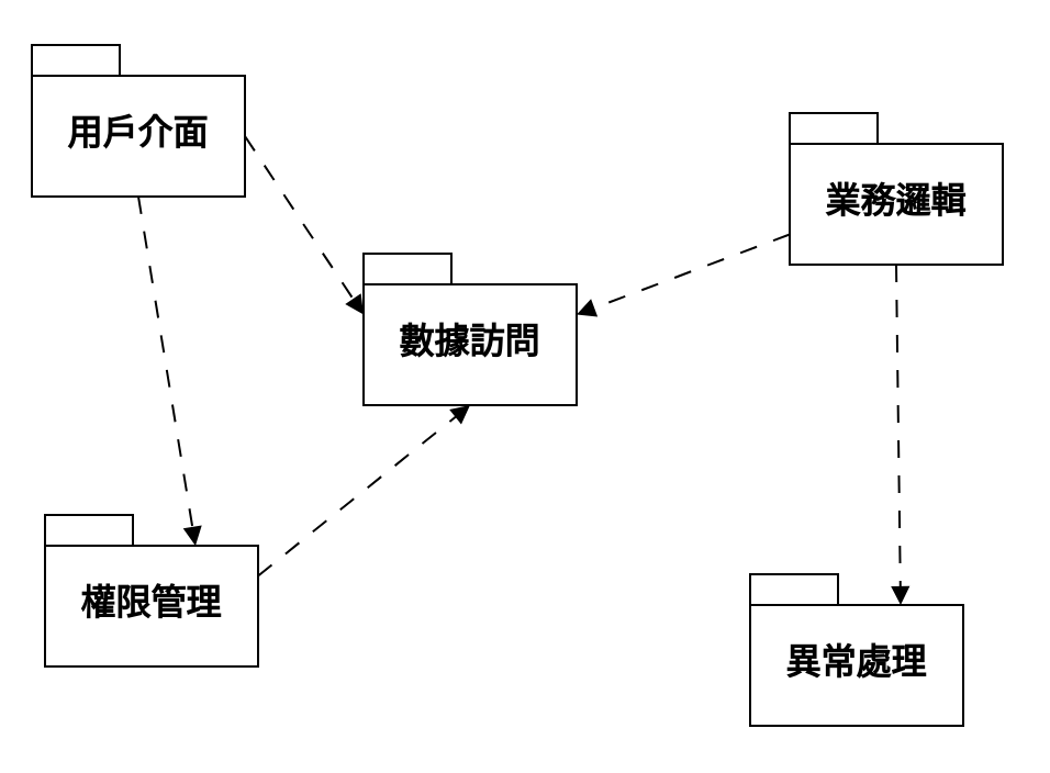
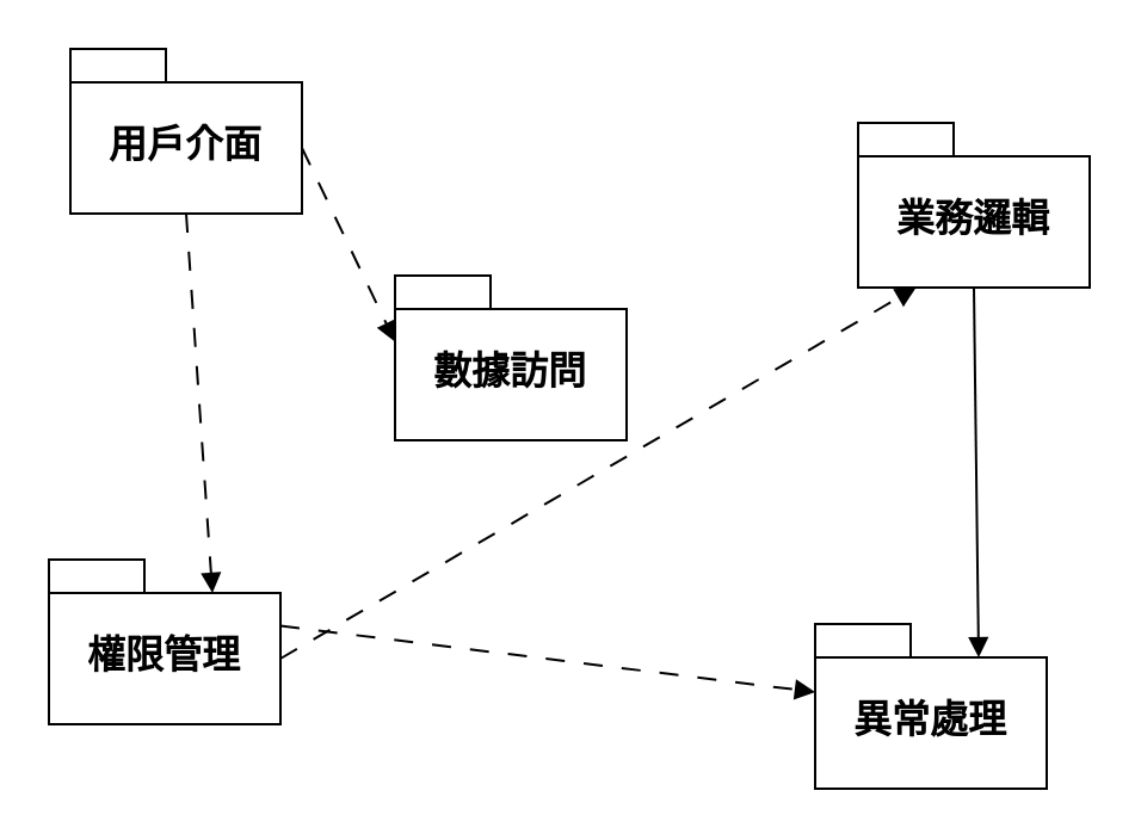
  <mxCell id="0" />
  <mxCell id="1" parent="0" />
- <mxCell id="2" value="用戶介面" style="shape=folder;fontStyle=1;spacingTop=10;tabWidth=40;tabHeight=14;tabPosition=left;html=1;whiteSpace=wrap;fontSize=16;" parent="1" vertex="1"><mxGeometry x="14" y="20" width="97" height="69" as="geometry" /></mxCell>
+ <mxCell id="2" value="用戶介面" style="shape=folder;fontStyle=1;spacingTop=10;tabWidth=40;tabHeight=14;tabPosition=left;html=1;whiteSpace=wrap;fontSize=16;" parent="1" vertex="1"><mxGeometry x="29" y="20" width="97" height="69" as="geometry" /></mxCell>
  <mxCell id="3" value="業務邏輯" style="shape=folder;fontStyle=1;spacingTop=10;tabWidth=40;tabHeight=14;tabPosition=left;html=1;whiteSpace=wrap;fontSize=16;" parent="1" vertex="1"><mxGeometry x="359" y="51" width="97" height="69" as="geometry" /></mxCell>
  <mxCell id="4" value="數據訪問" style="shape=folder;fontStyle=1;spacingTop=10;tabWidth=40;tabHeight=14;tabPosition=left;html=1;whiteSpace=wrap;fontSize=16;" parent="1" vertex="1"><mxGeometry x="165" y="115" width="97" height="69" as="geometry" /></mxCell>
  <mxCell id="5" value="權限管理" style="shape=folder;fontStyle=1;spacingTop=10;tabWidth=40;tabHeight=14;tabPosition=left;html=1;whiteSpace=wrap;fontSize=16;" parent="1" vertex="1"><mxGeometry x="20" y="234" width="97" height="69" as="geometry" /></mxCell>
  <mxCell id="6" value="異常處理" style="shape=folder;fontStyle=1;spacingTop=10;tabWidth=40;tabHeight=14;tabPosition=left;html=1;whiteSpace=wrap;fontSize=16;" parent="1" vertex="1"><mxGeometry x="341" y="261" width="97" height="69" as="geometry" /></mxCell>
  <mxCell id="7" value="" style="html=1;verticalAlign=bottom;labelBackgroundColor=none;endArrow=block;endFill=1;dashed=1;rounded=0;entryX=0;entryY=0;entryDx=68.5;entryDy=14;entryPerimeter=0;exitX=0.5;exitY=1;exitDx=0;exitDy=0;exitPerimeter=0;dashPattern=8 8;" edge="1" parent="1" source="2" target="5"><mxGeometry width="160" relative="1" as="geometry"><mxPoint x="56" y="139" as="sourcePoint" /><mxPoint x="131" y="151" as="targetPoint" /></mxGeometry></mxCell>
  <mxCell id="8" value="" style="html=1;verticalAlign=bottom;labelBackgroundColor=none;endArrow=block;endFill=1;dashed=1;rounded=0;entryX=0;entryY=0;entryDx=0;entryDy=27.75;entryPerimeter=0;exitX=0;exitY=0;exitDx=97;exitDy=41.5;exitPerimeter=0;dashPattern=8 8;" edge="1" parent="1" source="2" target="4"><mxGeometry width="160" relative="1" as="geometry"><mxPoint x="88" y="99" as="sourcePoint" /><mxPoint x="99" y="258" as="targetPoint" /></mxGeometry></mxCell>
- <mxCell id="9" value="" style="html=1;verticalAlign=bottom;labelBackgroundColor=none;endArrow=block;endFill=1;dashed=1;rounded=0;exitX=0;exitY=0;exitDx=0;exitDy=55.25;exitPerimeter=0;dashPattern=8 8;entryX=0;entryY=0;entryDx=97;entryDy=27.75;entryPerimeter=0;" edge="1" parent="1" source="3" target="4"><mxGeometry width="160" relative="1" as="geometry"><mxPoint x="98" y="109" as="sourcePoint" /><mxPoint x="337" y="194" as="targetPoint" /></mxGeometry></mxCell>
- <mxCell id="10" value="" style="html=1;verticalAlign=bottom;labelBackgroundColor=none;endArrow=block;endFill=1;dashed=1;rounded=0;entryX=0;entryY=0;entryDx=68.5;entryDy=14;entryPerimeter=0;exitX=0.5;exitY=1;exitDx=0;exitDy=0;exitPerimeter=0;dashPattern=8 8;" edge="1" parent="1" source="3" target="6"><mxGeometry width="160" relative="1" as="geometry"><mxPoint x="108" y="119" as="sourcePoint" /><mxPoint x="119" y="278" as="targetPoint" /></mxGeometry></mxCell>
- <mxCell id="12" value="" style="html=1;verticalAlign=bottom;labelBackgroundColor=none;endArrow=block;endFill=1;dashed=1;rounded=0;entryX=0.5;entryY=1;entryDx=0;entryDy=0;entryPerimeter=0;exitX=0;exitY=0;exitDx=97;exitDy=27.75;exitPerimeter=0;dashPattern=8 8;" edge="1" parent="1" source="5" target="4"><mxGeometry width="160" relative="1" as="geometry"><mxPoint x="128" y="139" as="sourcePoint" /><mxPoint x="139" y="298" as="targetPoint" /></mxGeometry></mxCell>
+ <mxCell id="10" value="" style="html=1;verticalAlign=bottom;labelBackgroundColor=none;endArrow=block;endFill=1;dashed=0;rounded=0;entryX=0;entryY=0;entryDx=68.5;entryDy=14;entryPerimeter=0;exitX=0.5;exitY=1;exitDx=0;exitDy=0;exitPerimeter=0;dashPattern=8 8;" edge="1" parent="1" source="3" target="6"><mxGeometry width="160" relative="1" as="geometry"><mxPoint x="108" y="119" as="sourcePoint" /><mxPoint x="119" y="278" as="targetPoint" /></mxGeometry></mxCell>
+ <mxCell id="11" value="" style="html=1;verticalAlign=bottom;labelBackgroundColor=none;endArrow=block;endFill=1;dashed=1;rounded=0;entryX=0.25;entryY=1;entryDx=0;entryDy=0;entryPerimeter=0;dashPattern=8 8;exitX=0;exitY=0;exitDx=97;exitDy=41.5;exitPerimeter=0;" edge="1" parent="1" source="5" target="3"><mxGeometry width="160" relative="1" as="geometry"><mxPoint x="182" y="406" as="sourcePoint" /><mxPoint x="129" y="288" as="targetPoint" /></mxGeometry></mxCell>
+ <mxCell id="12" value="" style="html=1;verticalAlign=bottom;labelBackgroundColor=none;endArrow=block;endFill=1;dashed=1;rounded=0;exitX=0;exitY=0;exitDx=97;exitDy=27.75;exitPerimeter=0;dashPattern=8 8;" edge="1" parent="1" source="5" target="6"><mxGeometry width="160" relative="1" as="geometry"><mxPoint x="128" y="139" as="sourcePoint" /><mxPoint x="139" y="298" as="targetPoint" /></mxGeometry></mxCell>
